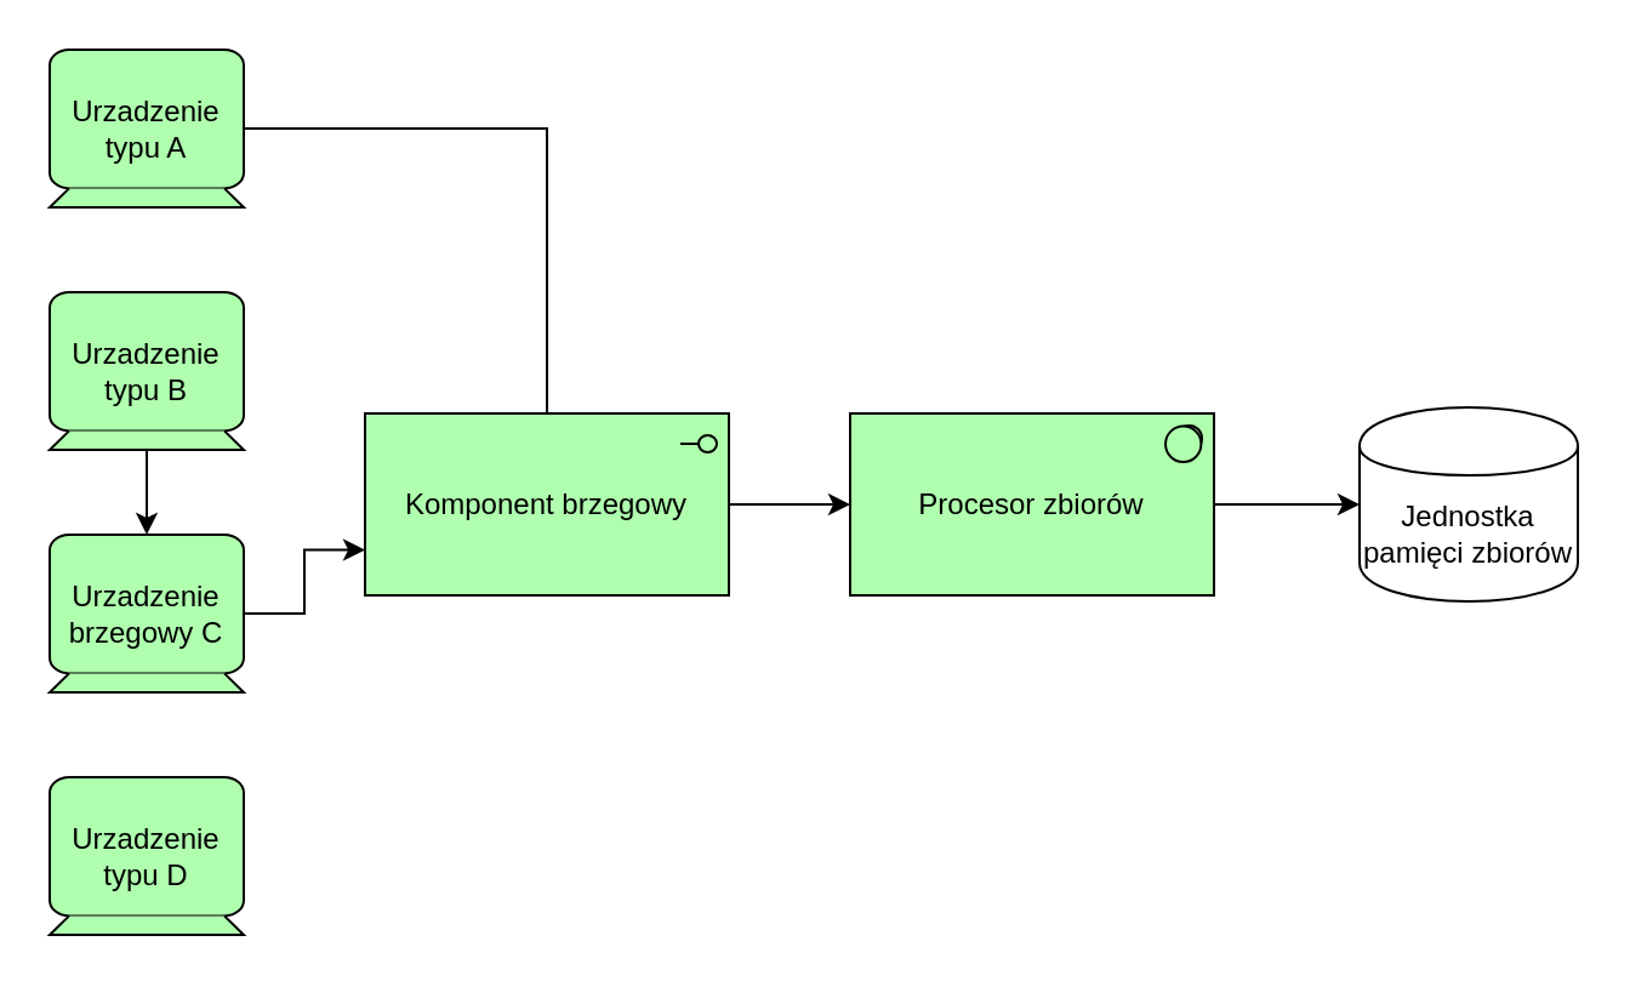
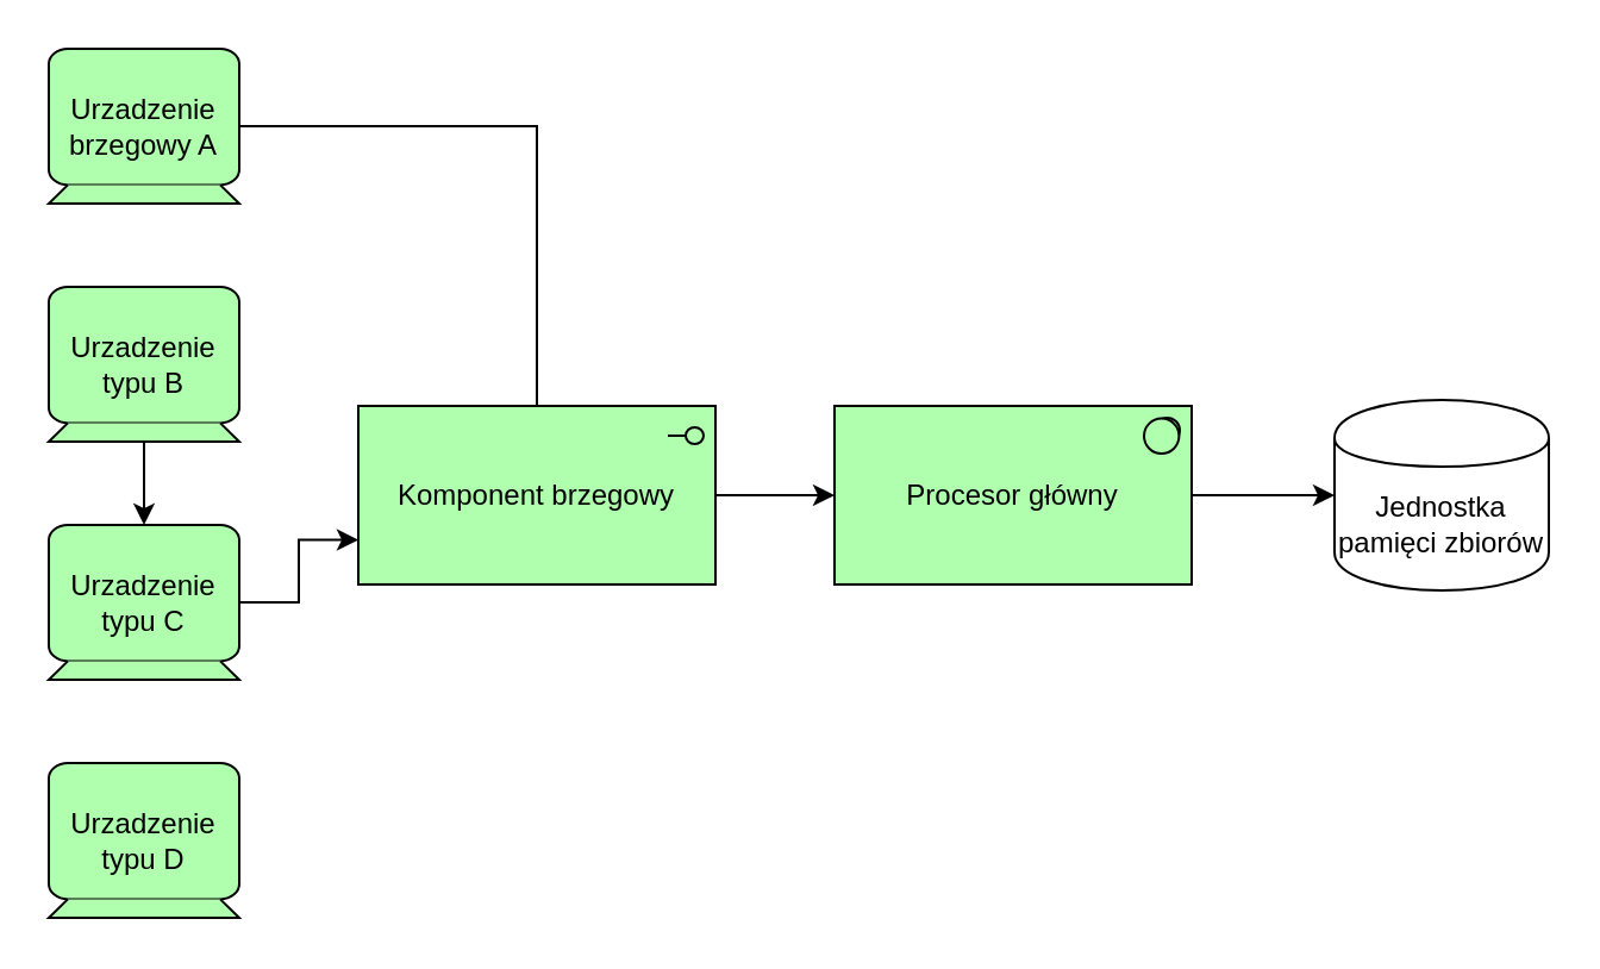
  <mxCell id="0" />
  <mxCell id="1" parent="0" />
  <mxCell id="2" style="edgeStyle=orthogonalEdgeStyle;rounded=0;orthogonalLoop=1;jettySize=auto;html=1;endArrow=none;" edge="1" parent="1" source="3" target="10"><mxGeometry relative="1" as="geometry" /></mxCell>
- <mxCell id="3" value="&lt;span style=&quot;white-space: normal&quot;&gt;Urzadzenie typu A&lt;/span&gt;" style="html=1;outlineConnect=0;whiteSpace=wrap;fillColor=#AFFFAF;strokeColor=#000000;shape=mxgraph.archimate3.device;" vertex="1" parent="1"><mxGeometry x="20" y="20" width="80" height="65" as="geometry" /></mxCell>
+ <mxCell id="3" value="&lt;span style=&quot;white-space: normal&quot;&gt;Urzadzenie brzegowy A&lt;/span&gt;" style="html=1;outlineConnect=0;whiteSpace=wrap;fillColor=#AFFFAF;strokeColor=#000000;shape=mxgraph.archimate3.device;" vertex="1" parent="1"><mxGeometry x="20" y="20" width="80" height="65" as="geometry" /></mxCell>
  <mxCell id="4" style="edgeStyle=orthogonalEdgeStyle;rounded=0;orthogonalLoop=1;jettySize=auto;html=1;" edge="1" parent="1" source="5" target="7"><mxGeometry relative="1" as="geometry" /></mxCell>
  <mxCell id="5" value="&lt;span style=&quot;white-space: normal&quot;&gt;Urzadzenie typu B&lt;/span&gt;" style="html=1;outlineConnect=0;whiteSpace=wrap;fillColor=#AFFFAF;strokeColor=#000000;shape=mxgraph.archimate3.device;" vertex="1" parent="1"><mxGeometry x="20" y="120" width="80" height="65" as="geometry" /></mxCell>
  <mxCell id="6" style="edgeStyle=orthogonalEdgeStyle;rounded=0;orthogonalLoop=1;jettySize=auto;html=1;entryX=0;entryY=0.75;entryDx=0;entryDy=0;entryPerimeter=0;" edge="1" parent="1" source="7" target="10"><mxGeometry relative="1" as="geometry" /></mxCell>
- <mxCell id="7" value="&lt;span style=&quot;white-space: normal&quot;&gt;Urzadzenie brzegowy C&lt;/span&gt;" style="html=1;outlineConnect=0;whiteSpace=wrap;fillColor=#AFFFAF;strokeColor=#000000;shape=mxgraph.archimate3.device;" vertex="1" parent="1"><mxGeometry x="20" y="220" width="80" height="65" as="geometry" /></mxCell>
+ <mxCell id="7" value="&lt;span style=&quot;white-space: normal&quot;&gt;Urzadzenie typu C&lt;/span&gt;" style="html=1;outlineConnect=0;whiteSpace=wrap;fillColor=#AFFFAF;strokeColor=#000000;shape=mxgraph.archimate3.device;" vertex="1" parent="1"><mxGeometry x="20" y="220" width="80" height="65" as="geometry" /></mxCell>
  <mxCell id="8" value="&lt;span style=&quot;white-space: normal&quot;&gt;Urzadzenie typu D&lt;/span&gt;" style="html=1;outlineConnect=0;whiteSpace=wrap;fillColor=#AFFFAF;strokeColor=#000000;shape=mxgraph.archimate3.device;" vertex="1" parent="1"><mxGeometry x="20" y="320" width="80" height="65" as="geometry" /></mxCell>
  <mxCell id="9" style="edgeStyle=orthogonalEdgeStyle;rounded=0;orthogonalLoop=1;jettySize=auto;html=1;entryX=0;entryY=0.5;entryDx=0;entryDy=0;entryPerimeter=0;" edge="1" parent="1" source="10" target="12"><mxGeometry relative="1" as="geometry" /></mxCell>
  <mxCell id="10" value="Komponent brzegowy" style="html=1;outlineConnect=0;whiteSpace=wrap;fillColor=#AFFFAF;strokeColor=#000000;shape=mxgraph.archimate3.application;appType=interface;archiType=square;" vertex="1" parent="1"><mxGeometry x="150" y="170" width="150" height="75" as="geometry" /></mxCell>
  <mxCell id="11" style="edgeStyle=orthogonalEdgeStyle;rounded=0;orthogonalLoop=1;jettySize=auto;html=1;" edge="1" parent="1" source="12" target="13"><mxGeometry relative="1" as="geometry" /></mxCell>
- <mxCell id="12" value="Procesor zbiorów" style="html=1;outlineConnect=0;whiteSpace=wrap;fillColor=#AFFFAF;strokeColor=#000000;shape=mxgraph.archimate3.application;appType=sysSw;archiType=square;" vertex="1" parent="1"><mxGeometry x="350" y="170" width="150" height="75" as="geometry" /></mxCell>
+ <mxCell id="12" value="Procesor główny" style="html=1;outlineConnect=0;whiteSpace=wrap;fillColor=#AFFFAF;strokeColor=#000000;shape=mxgraph.archimate3.application;appType=sysSw;archiType=square;" vertex="1" parent="1"><mxGeometry x="350" y="170" width="150" height="75" as="geometry" /></mxCell>
  <mxCell id="13" value="Jednostka pamięci zbiorów" style="shape=cylinder;whiteSpace=wrap;html=1;boundedLbl=1;backgroundOutline=1;" vertex="1" parent="1"><mxGeometry x="560" y="167.5" width="90" height="80" as="geometry" /></mxCell>
